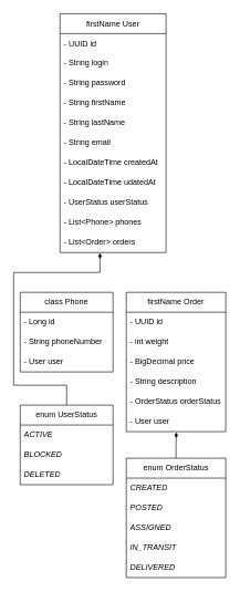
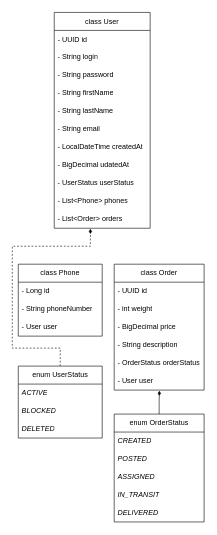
  <mxCell id="0" />
  <mxCell id="1" parent="0" />
- <mxCell id="2" value="firstName User" style="swimlane;fontStyle=0;childLayout=stackLayout;horizontal=1;startSize=30;horizontalStack=0;resizeParent=1;resizeParentMax=0;resizeLast=0;collapsible=1;marginBottom=0;whiteSpace=wrap;html=1;" vertex="1" parent="1"><mxGeometry x="90" y="20" width="160" height="360" as="geometry"><mxRectangle x="40" y="80" width="70" height="30" as="alternateBounds" /></mxGeometry></mxCell>
+ <mxCell id="2" value="class User" style="swimlane;fontStyle=0;childLayout=stackLayout;horizontal=1;startSize=30;horizontalStack=0;resizeParent=1;resizeParentMax=0;resizeLast=0;collapsible=1;marginBottom=0;whiteSpace=wrap;html=1;" vertex="1" parent="1"><mxGeometry x="90" y="20" width="160" height="360" as="geometry"><mxRectangle x="40" y="80" width="70" height="30" as="alternateBounds" /></mxGeometry></mxCell>
  <mxCell id="3" value="- UUID id" style="text;strokeColor=none;fillColor=none;align=left;verticalAlign=middle;spacingLeft=4;spacingRight=4;overflow=hidden;points=[[0,0.5],[1,0.5]];portConstraint=eastwest;rotatable=0;whiteSpace=wrap;html=1;" vertex="1" parent="2"><mxGeometry y="30" width="160" height="30" as="geometry" /></mxCell>
  <mxCell id="4" value="- String login" style="text;strokeColor=none;fillColor=none;align=left;verticalAlign=middle;spacingLeft=4;spacingRight=4;overflow=hidden;points=[[0,0.5],[1,0.5]];portConstraint=eastwest;rotatable=0;whiteSpace=wrap;html=1;" vertex="1" parent="2"><mxGeometry y="60" width="160" height="30" as="geometry" /></mxCell>
  <mxCell id="5" value="- String password" style="text;strokeColor=none;fillColor=none;align=left;verticalAlign=middle;spacingLeft=4;spacingRight=4;overflow=hidden;points=[[0,0.5],[1,0.5]];portConstraint=eastwest;rotatable=0;whiteSpace=wrap;html=1;" vertex="1" parent="2"><mxGeometry y="90" width="160" height="30" as="geometry" /></mxCell>
  <mxCell id="6" value="- String firstName" style="text;strokeColor=none;fillColor=none;align=left;verticalAlign=middle;spacingLeft=4;spacingRight=4;overflow=hidden;points=[[0,0.5],[1,0.5]];portConstraint=eastwest;rotatable=0;whiteSpace=wrap;html=1;" vertex="1" parent="2"><mxGeometry y="120" width="160" height="30" as="geometry" /></mxCell>
  <mxCell id="7" value="- String lastName" style="text;strokeColor=none;fillColor=none;align=left;verticalAlign=middle;spacingLeft=4;spacingRight=4;overflow=hidden;points=[[0,0.5],[1,0.5]];portConstraint=eastwest;rotatable=0;whiteSpace=wrap;html=1;" vertex="1" parent="2"><mxGeometry y="150" width="160" height="30" as="geometry" /></mxCell>
  <mxCell id="8" value="- String email" style="text;strokeColor=none;fillColor=none;align=left;verticalAlign=middle;spacingLeft=4;spacingRight=4;overflow=hidden;points=[[0,0.5],[1,0.5]];portConstraint=eastwest;rotatable=0;whiteSpace=wrap;html=1;" vertex="1" parent="2"><mxGeometry y="180" width="160" height="30" as="geometry" /></mxCell>
  <mxCell id="9" value="- LocalDateTime createdAt" style="text;strokeColor=none;fillColor=none;align=left;verticalAlign=middle;spacingLeft=4;spacingRight=4;overflow=hidden;points=[[0,0.5],[1,0.5]];portConstraint=eastwest;rotatable=0;whiteSpace=wrap;html=1;" vertex="1" parent="2"><mxGeometry y="210" width="160" height="30" as="geometry" /></mxCell>
- <mxCell id="10" value="- LocalDateTime udated&lt;span style=&quot;background-color: initial;&quot;&gt;At&lt;/span&gt;" style="text;strokeColor=none;fillColor=none;align=left;verticalAlign=middle;spacingLeft=4;spacingRight=4;overflow=hidden;points=[[0,0.5],[1,0.5]];portConstraint=eastwest;rotatable=0;whiteSpace=wrap;html=1;" vertex="1" parent="2"><mxGeometry y="240" width="160" height="30" as="geometry" /></mxCell>
+ <mxCell id="10" value="- BigDecimal udated&lt;span style=&quot;background-color: initial;&quot;&gt;At&lt;/span&gt;" style="text;strokeColor=none;fillColor=none;align=left;verticalAlign=middle;spacingLeft=4;spacingRight=4;overflow=hidden;points=[[0,0.5],[1,0.5]];portConstraint=eastwest;rotatable=0;whiteSpace=wrap;html=1;" vertex="1" parent="2"><mxGeometry y="240" width="160" height="30" as="geometry" /></mxCell>
  <mxCell id="11" value="- UserStatus userStatus" style="text;strokeColor=none;fillColor=none;align=left;verticalAlign=middle;spacingLeft=4;spacingRight=4;overflow=hidden;points=[[0,0.5],[1,0.5]];portConstraint=eastwest;rotatable=0;whiteSpace=wrap;html=1;" vertex="1" parent="2"><mxGeometry y="270" width="160" height="30" as="geometry" /></mxCell>
  <mxCell id="12" value="- List&amp;lt;Phone&amp;gt; phones" style="text;strokeColor=none;fillColor=none;align=left;verticalAlign=middle;spacingLeft=4;spacingRight=4;overflow=hidden;points=[[0,0.5],[1,0.5]];portConstraint=eastwest;rotatable=0;whiteSpace=wrap;html=1;" vertex="1" parent="2"><mxGeometry y="300" width="160" height="30" as="geometry" /></mxCell>
  <mxCell id="13" value="- List&amp;lt;Order&lt;span style=&quot;background-color: initial;&quot;&gt;&amp;gt; orders&lt;/span&gt;" style="text;strokeColor=none;fillColor=none;align=left;verticalAlign=middle;spacingLeft=4;spacingRight=4;overflow=hidden;points=[[0,0.5],[1,0.5]];portConstraint=eastwest;rotatable=0;whiteSpace=wrap;html=1;" vertex="1" parent="2"><mxGeometry y="330" width="160" height="30" as="geometry" /></mxCell>
  <mxCell id="14" value="class Phone" style="swimlane;fontStyle=0;childLayout=stackLayout;horizontal=1;startSize=30;horizontalStack=0;resizeParent=1;resizeParentMax=0;resizeLast=0;collapsible=1;marginBottom=0;whiteSpace=wrap;html=1;" vertex="1" parent="1"><mxGeometry x="30" y="440" width="140" height="120" as="geometry" /></mxCell>
  <mxCell id="15" value="-&lt;span style=&quot;background-color: initial;&quot;&gt;&amp;nbsp;Long id&lt;/span&gt;" style="text;strokeColor=none;fillColor=none;align=left;verticalAlign=middle;spacingLeft=4;spacingRight=4;overflow=hidden;points=[[0,0.5],[1,0.5]];portConstraint=eastwest;rotatable=0;whiteSpace=wrap;html=1;" vertex="1" parent="14"><mxGeometry y="30" width="140" height="30" as="geometry" /></mxCell>
  <mxCell id="16" value="- String phoneNumber" style="text;strokeColor=none;fillColor=none;align=left;verticalAlign=middle;spacingLeft=4;spacingRight=4;overflow=hidden;points=[[0,0.5],[1,0.5]];portConstraint=eastwest;rotatable=0;whiteSpace=wrap;html=1;" vertex="1" parent="14"><mxGeometry y="60" width="140" height="30" as="geometry" /></mxCell>
  <mxCell id="17" value="- User user" style="text;strokeColor=none;fillColor=none;align=left;verticalAlign=middle;spacingLeft=4;spacingRight=4;overflow=hidden;points=[[0,0.5],[1,0.5]];portConstraint=eastwest;rotatable=0;whiteSpace=wrap;html=1;" vertex="1" parent="14"><mxGeometry y="90" width="140" height="30" as="geometry" /></mxCell>
- <mxCell id="18" value="firstName Order" style="swimlane;fontStyle=0;childLayout=stackLayout;horizontal=1;startSize=30;horizontalStack=0;resizeParent=1;resizeParentMax=0;resizeLast=0;collapsible=1;marginBottom=0;whiteSpace=wrap;html=1;" vertex="1" parent="1"><mxGeometry x="190" y="440" width="150" height="210" as="geometry" /></mxCell>
+ <mxCell id="18" value="class Order" style="swimlane;fontStyle=0;childLayout=stackLayout;horizontal=1;startSize=30;horizontalStack=0;resizeParent=1;resizeParentMax=0;resizeLast=0;collapsible=1;marginBottom=0;whiteSpace=wrap;html=1;" vertex="1" parent="1"><mxGeometry x="190" y="440" width="150" height="210" as="geometry" /></mxCell>
  <mxCell id="19" value="- UUID id" style="text;strokeColor=none;fillColor=none;align=left;verticalAlign=middle;spacingLeft=4;spacingRight=4;overflow=hidden;points=[[0,0.5],[1,0.5]];portConstraint=eastwest;rotatable=0;whiteSpace=wrap;html=1;" vertex="1" parent="18"><mxGeometry y="30" width="150" height="30" as="geometry" /></mxCell>
  <mxCell id="20" value="- int weight" style="text;strokeColor=none;fillColor=none;align=left;verticalAlign=middle;spacingLeft=4;spacingRight=4;overflow=hidden;points=[[0,0.5],[1,0.5]];portConstraint=eastwest;rotatable=0;whiteSpace=wrap;html=1;" vertex="1" parent="18"><mxGeometry y="60" width="150" height="30" as="geometry" /></mxCell>
  <mxCell id="21" value="- BigDecimal price" style="text;strokeColor=none;fillColor=none;align=left;verticalAlign=middle;spacingLeft=4;spacingRight=4;overflow=hidden;points=[[0,0.5],[1,0.5]];portConstraint=eastwest;rotatable=0;whiteSpace=wrap;html=1;" vertex="1" parent="18"><mxGeometry y="90" width="150" height="30" as="geometry" /></mxCell>
  <mxCell id="22" value="- String description" style="text;strokeColor=none;fillColor=none;align=left;verticalAlign=middle;spacingLeft=4;spacingRight=4;overflow=hidden;points=[[0,0.5],[1,0.5]];portConstraint=eastwest;rotatable=0;whiteSpace=wrap;html=1;" vertex="1" parent="18"><mxGeometry y="120" width="150" height="30" as="geometry" /></mxCell>
  <mxCell id="23" value="- OrderStatus orderStatus" style="text;strokeColor=none;fillColor=none;align=left;verticalAlign=middle;spacingLeft=4;spacingRight=4;overflow=hidden;points=[[0,0.5],[1,0.5]];portConstraint=eastwest;rotatable=0;whiteSpace=wrap;html=1;" vertex="1" parent="18"><mxGeometry y="150" width="150" height="30" as="geometry" /></mxCell>
  <mxCell id="24" value="- User user" style="text;strokeColor=none;fillColor=none;align=left;verticalAlign=middle;spacingLeft=4;spacingRight=4;overflow=hidden;points=[[0,0.5],[1,0.5]];portConstraint=eastwest;rotatable=0;whiteSpace=wrap;html=1;" vertex="1" parent="18"><mxGeometry y="180" width="150" height="30" as="geometry" /></mxCell>
- <mxCell id="25" value="" style="edgeStyle=orthogonalEdgeStyle;rounded=0;orthogonalLoop=1;jettySize=auto;html=1;entryX=0.377;entryY=1.026;entryDx=0;entryDy=0;entryPerimeter=0;endArrow=diamondThin;endFill=1;" edge="1" parent="1" source="26" target="13"><mxGeometry relative="1" as="geometry"><Array as="points"><mxPoint x="100" y="580" /><mxPoint x="20" y="580" /><mxPoint x="20" y="410" /><mxPoint x="150" y="410" /></Array></mxGeometry></mxCell>
+ <mxCell id="25" value="" style="edgeStyle=orthogonalEdgeStyle;rounded=0;orthogonalLoop=1;jettySize=auto;html=1;entryX=0.377;entryY=1.026;entryDx=0;entryDy=0;entryPerimeter=0;endArrow=diamondThin;endFill=1;dashed=1;" edge="1" parent="1" source="26" target="13"><mxGeometry relative="1" as="geometry"><Array as="points"><mxPoint x="100" y="580" /><mxPoint x="20" y="580" /><mxPoint x="20" y="410" /><mxPoint x="150" y="410" /></Array></mxGeometry></mxCell>
  <mxCell id="26" value="enum UserStatus" style="swimlane;fontStyle=0;childLayout=stackLayout;horizontal=1;startSize=30;horizontalStack=0;resizeParent=1;resizeParentMax=0;resizeLast=0;collapsible=1;marginBottom=0;whiteSpace=wrap;html=1;" vertex="1" parent="1"><mxGeometry x="30" y="610" width="140" height="120" as="geometry" /></mxCell>
  <mxCell id="27" value="&lt;i&gt;ACTIVE&lt;/i&gt;" style="text;strokeColor=none;fillColor=none;align=left;verticalAlign=middle;spacingLeft=4;spacingRight=4;overflow=hidden;points=[[0,0.5],[1,0.5]];portConstraint=eastwest;rotatable=0;whiteSpace=wrap;html=1;" vertex="1" parent="26"><mxGeometry y="30" width="140" height="30" as="geometry" /></mxCell>
  <mxCell id="28" value="&lt;div&gt;&lt;i style=&quot;background-color: initial;&quot;&gt;BLOCKED&lt;/i&gt;&lt;/div&gt;" style="text;strokeColor=none;fillColor=none;align=left;verticalAlign=middle;spacingLeft=4;spacingRight=4;overflow=hidden;points=[[0,0.5],[1,0.5]];portConstraint=eastwest;rotatable=0;whiteSpace=wrap;html=1;" vertex="1" parent="26"><mxGeometry y="60" width="140" height="30" as="geometry" /></mxCell>
  <mxCell id="29" value="&lt;i&gt;DELETED&lt;/i&gt;" style="text;strokeColor=none;fillColor=none;align=left;verticalAlign=middle;spacingLeft=4;spacingRight=4;overflow=hidden;points=[[0,0.5],[1,0.5]];portConstraint=eastwest;rotatable=0;whiteSpace=wrap;html=1;" vertex="1" parent="26"><mxGeometry y="90" width="140" height="30" as="geometry" /></mxCell>
  <mxCell id="30" value="enum OrderStatus" style="swimlane;fontStyle=0;childLayout=stackLayout;horizontal=1;startSize=30;horizontalStack=0;resizeParent=1;resizeParentMax=0;resizeLast=0;collapsible=1;marginBottom=0;whiteSpace=wrap;html=1;" vertex="1" parent="1"><mxGeometry x="190" y="690" width="150" height="180" as="geometry" /></mxCell>
  <mxCell id="31" value="&lt;i&gt;CREATED&lt;/i&gt;" style="text;strokeColor=none;fillColor=none;align=left;verticalAlign=middle;spacingLeft=4;spacingRight=4;overflow=hidden;points=[[0,0.5],[1,0.5]];portConstraint=eastwest;rotatable=0;whiteSpace=wrap;html=1;" vertex="1" parent="30"><mxGeometry y="30" width="150" height="30" as="geometry" /></mxCell>
  <mxCell id="32" value="&lt;i style=&quot;background-color: initial;&quot;&gt;POSTED&lt;/i&gt;" style="text;strokeColor=none;fillColor=none;align=left;verticalAlign=middle;spacingLeft=4;spacingRight=4;overflow=hidden;points=[[0,0.5],[1,0.5]];portConstraint=eastwest;rotatable=0;whiteSpace=wrap;html=1;" vertex="1" parent="30"><mxGeometry y="60" width="150" height="30" as="geometry" /></mxCell>
  <mxCell id="33" value="&lt;i style=&quot;background-color: initial;&quot;&gt;ASSIGNED&lt;/i&gt;" style="text;strokeColor=none;fillColor=none;align=left;verticalAlign=middle;spacingLeft=4;spacingRight=4;overflow=hidden;points=[[0,0.5],[1,0.5]];portConstraint=eastwest;rotatable=0;whiteSpace=wrap;html=1;" vertex="1" parent="30"><mxGeometry y="90" width="150" height="30" as="geometry" /></mxCell>
  <mxCell id="34" value="&lt;div&gt;&lt;i style=&quot;background-color: initial;&quot;&gt;IN_TRANSIT&lt;/i&gt;&lt;/div&gt;" style="text;strokeColor=none;fillColor=none;align=left;verticalAlign=middle;spacingLeft=4;spacingRight=4;overflow=hidden;points=[[0,0.5],[1,0.5]];portConstraint=eastwest;rotatable=0;whiteSpace=wrap;html=1;" vertex="1" parent="30"><mxGeometry y="120" width="150" height="30" as="geometry" /></mxCell>
  <mxCell id="35" value="&lt;i&gt;DELIVERED&lt;/i&gt;" style="text;strokeColor=none;fillColor=none;align=left;verticalAlign=middle;spacingLeft=4;spacingRight=4;overflow=hidden;points=[[0,0.5],[1,0.5]];portConstraint=eastwest;rotatable=0;whiteSpace=wrap;html=1;" vertex="1" parent="30"><mxGeometry y="150" width="150" height="30" as="geometry" /></mxCell>
  <mxCell id="36" style="edgeStyle=orthogonalEdgeStyle;rounded=0;orthogonalLoop=1;jettySize=auto;html=1;entryX=0.503;entryY=1.033;entryDx=0;entryDy=0;entryPerimeter=0;endArrow=diamondThin;endFill=1;" edge="1" parent="1" source="30" target="24"><mxGeometry relative="1" as="geometry" /></mxCell>
